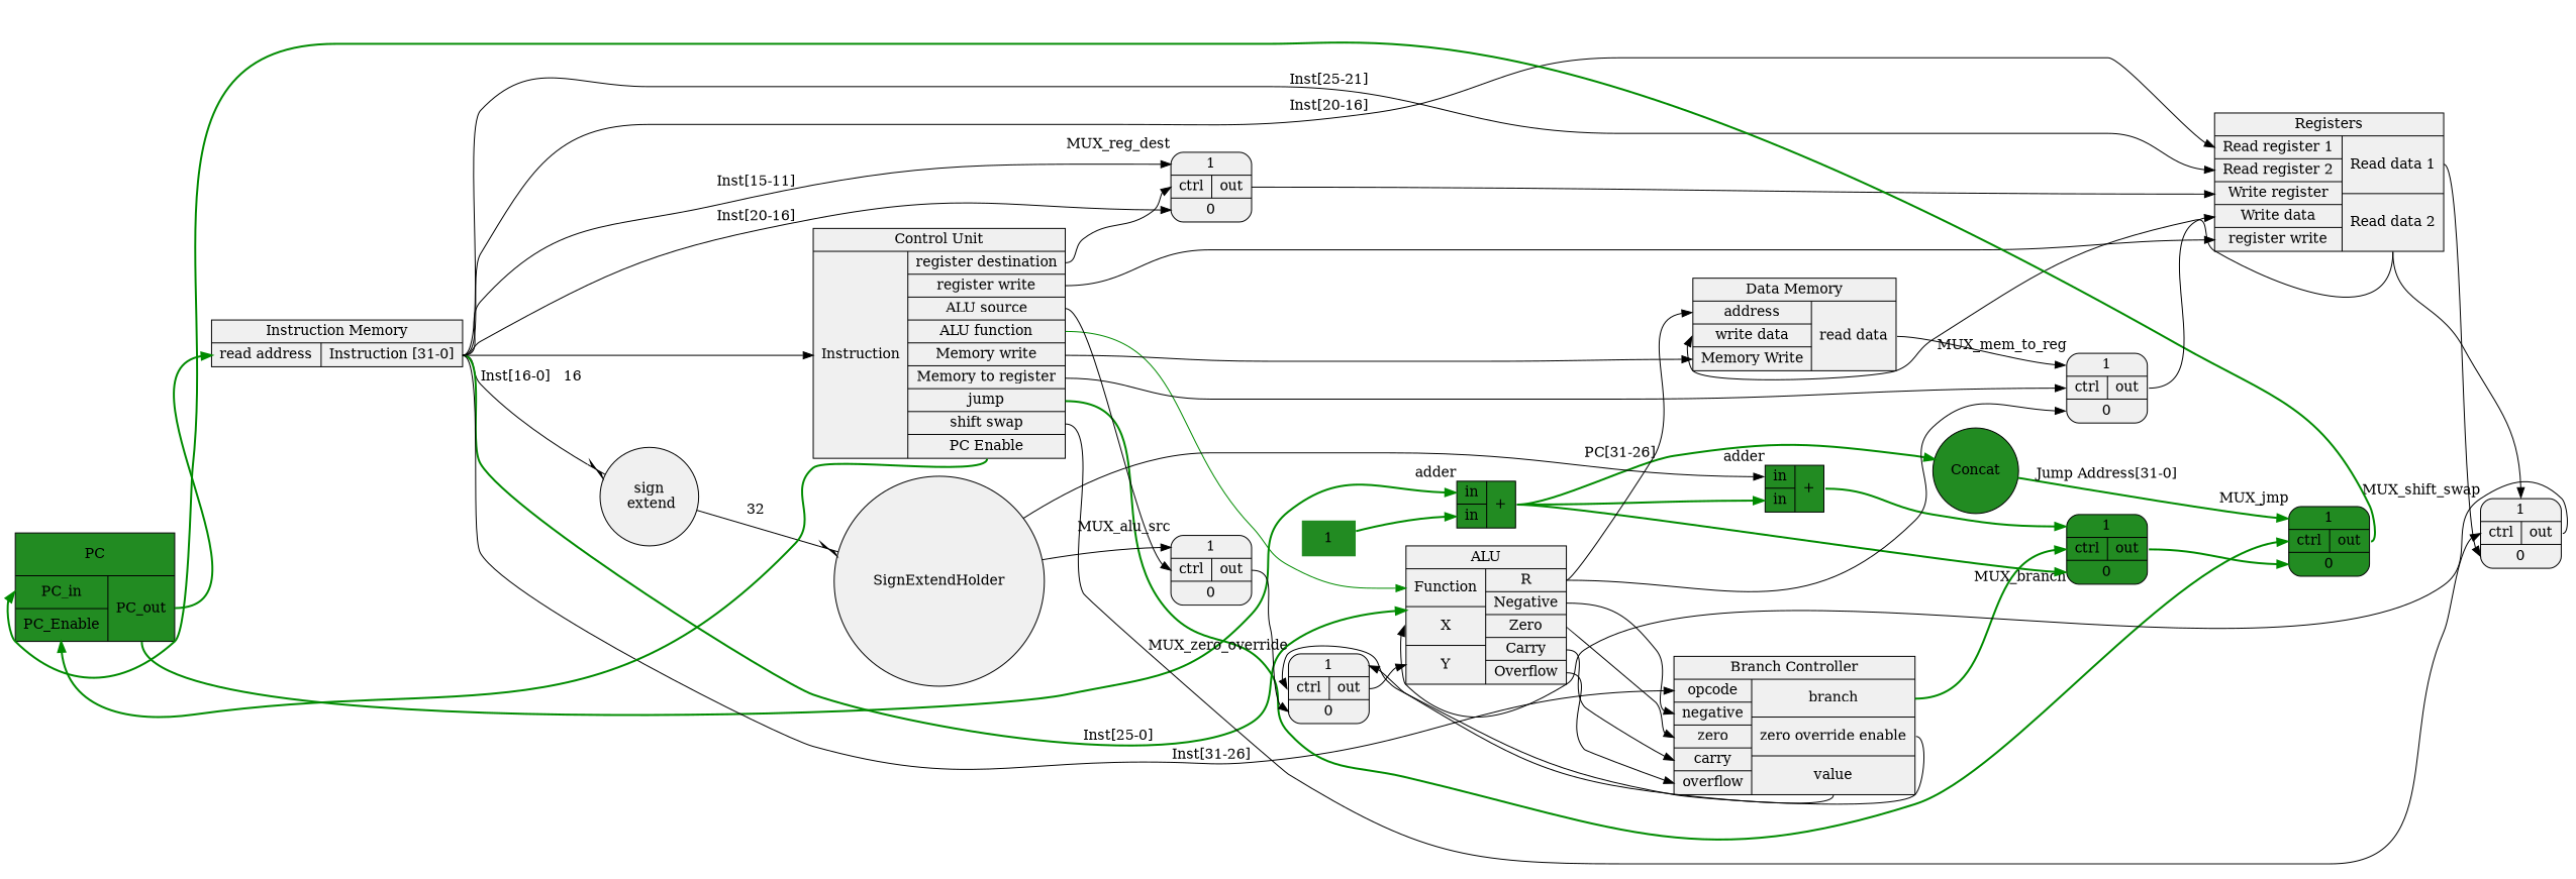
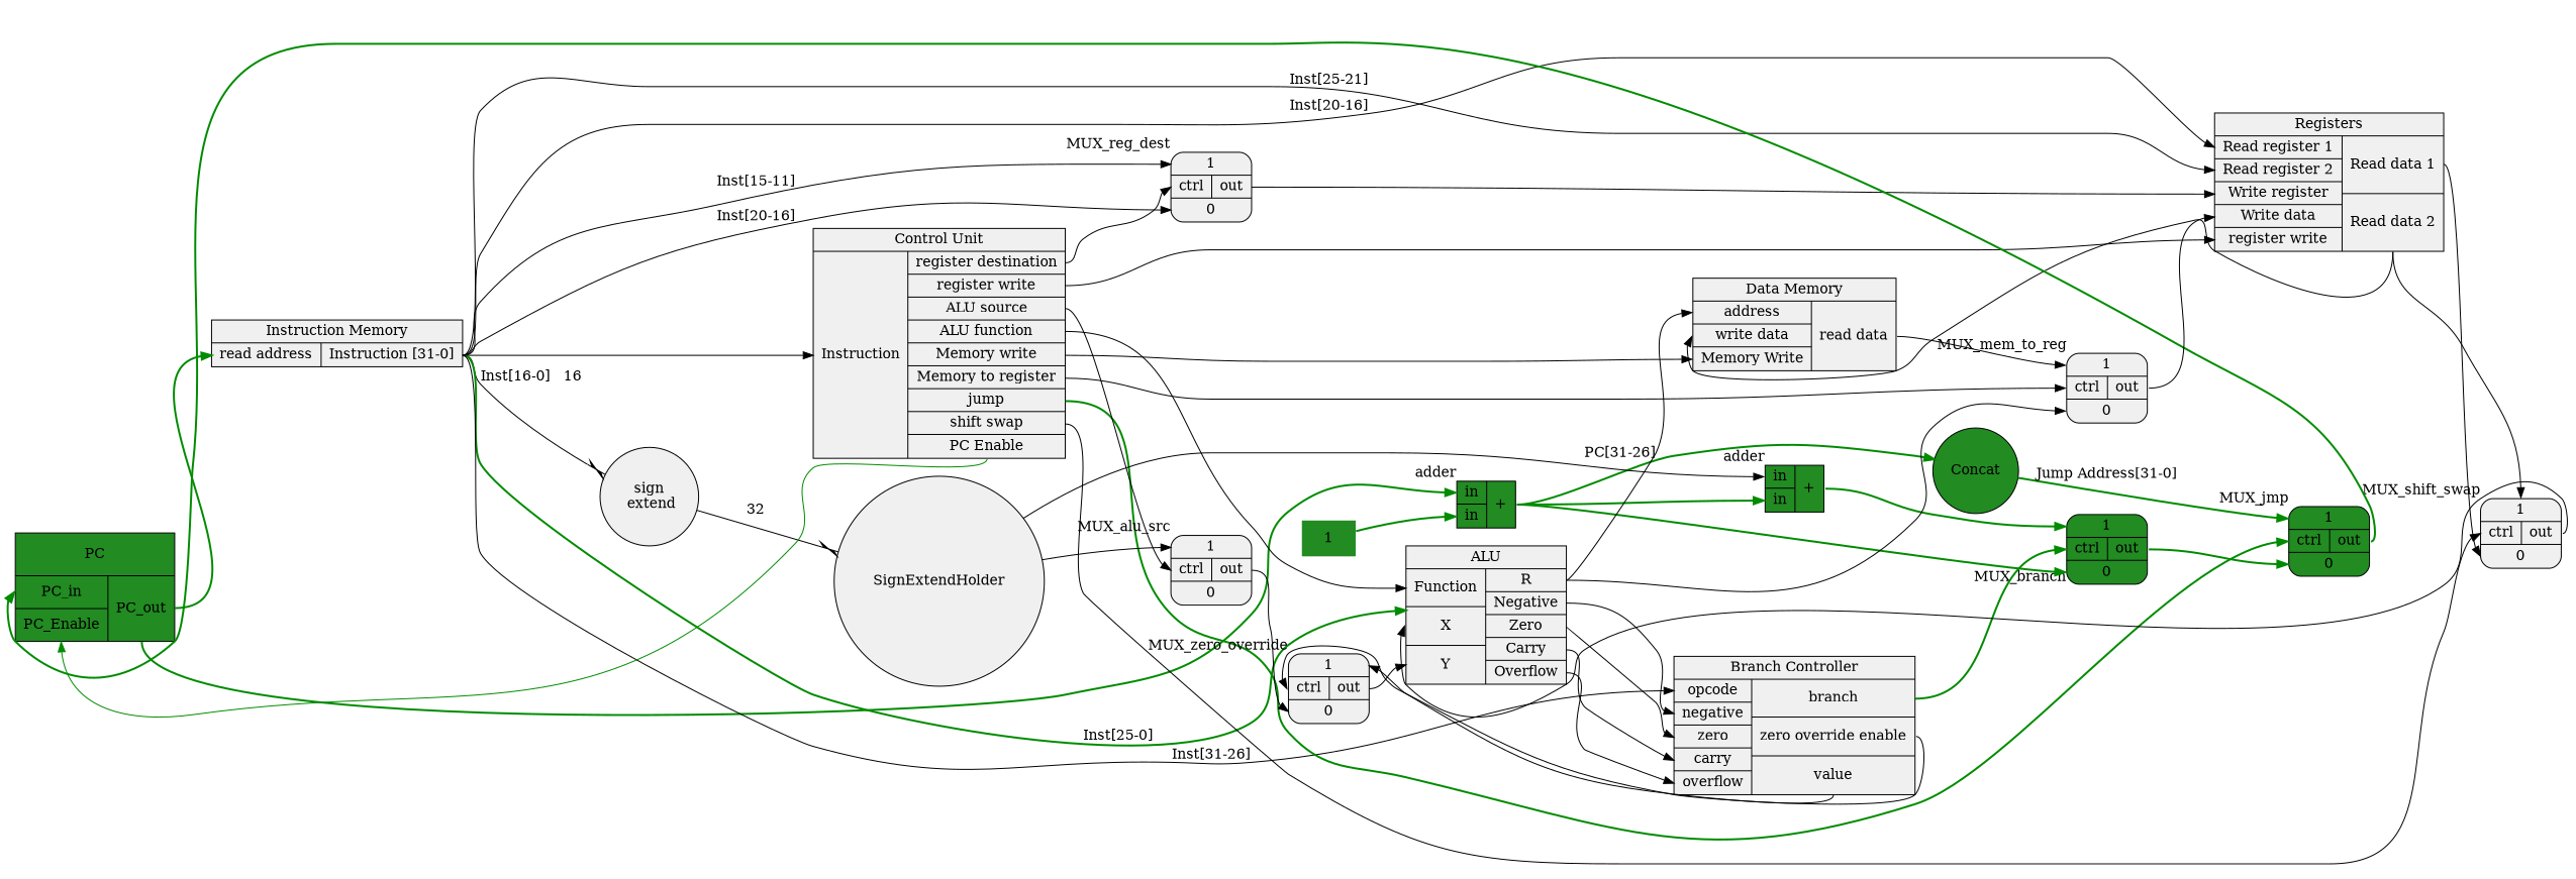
  digraph {
    rankdir=LR
    splines=true
    node [fillcolor=grey94 shape=record style=filled]
    edge [headport=1 tailport=out]
    n1 [fillcolor=forestgreen height=1.5 label="<f0> PC | {{<in> PC_in | <enable> PC_Enable }| <out> PC_out }"]
    n2 [fillcolor=forestgreen label="{{<in1> in | <in2> in} | <out> +}}" xlabel=adder]
    n3 [label=" <f0>Instruction Memory | {<read address> read address | <inst> Instruction [31-0]}"]
    n4 [fillcolor=forestgreen label="{{<in2> in | <in1> in} | <out> +}}" xlabel=adder]
    Concat [fillcolor=forestgreen shape=circle]
    n6 [fillcolor=forestgreen label="<1> 1 | { <control> ctrl | <out> out } | <0> 0" shape=Mrecord xlabel=MUX_branch]
    n7 [label="sign\n extend" shape=circle]
    n8 [label="<f0> Control Unit | {{ <inst> Instruction} | {  <regdest> register destination | <regwrite> register write | <alusource> ALU source | <alufunc> ALU function | <memw> Memory write |<memtoreg> Memory to register |  <jump> jump | <shiftswap> shift swap | <pcenable> PC Enable }}"]
    n9 [label="<f0> ALU | {{<func> Function | <x> X | <y> Y} | {<r> R | <negative> Negative | <zero> Zero | <carry> Carry | <overflow> Overflow }}"]
    n10 [label="<f0> Registers | {{<readreg1> Read register 1 | <readreg2> Read register 2 | <wreg> Write register | <wdata> Write data | <regwrite> register write} | {<readdata1> Read data 1 | <readdata2> Read data 2}} "]
    n11 [label="<1> 1 | { <control> ctrl | <out> out } | <0> 0" shape=Mrecord xlabel=MUX_reg_dest]
    n12 [label="<f0> Branch Controller | {{<opcode> opcode | <negative> negative | <zero> zero | <carry> carry | <overflow> overflow } | { <branch> branch | <zerooverride> zero override enable | <value> value }}"]
    n13 [fillcolor=forestgreen label="<1> 1 | { <control> ctrl | <out> out } | <0> 0" shape=Mrecord xlabel=MUX_jmp]
    n14 [fillcolor=forestgreen label=1 shape=plaintext]
    SignExtendHolder [height=0.01 shape=circle width=0.01]
    n16 [label="<1> 1 | { <control> ctrl | <out> out } | <0> 0" shape=Mrecord xlabel=MUX_alu_src]
    n17 [label=" <f0> Data Memory | {{ <address> address | <wdata> write data | <memwrite> Memory Write } | {<rdata> read data} }}"]
    n18 [label="<1> 1 | { <control> ctrl | <out> out } | <0> 0" shape=Mrecord xlabel=MUX_mem_to_reg]
    n19 [label="<1> 1 | { <control> ctrl | <out> out } | <0> 0" shape=Mrecord xlabel=MUX_shift_swap]
    n20 [label="<1> 1 | { <control> ctrl | <out> out } | <0> 0" shape=Mrecord xlabel=MUX_zero_override]
    n1 -> n2 [color=green4 headport=in1 style=bold]
    n1 -> n3 [color=green4 headport="read address" style=bold]
    n2 -> n4 [color=green4 headport=in1 style=bold]
    n2 -> Concat [color=green4 label="PC[31-26]" style=bold]
    n2 -> n6 [color=green4 headport=0 style=bold]
    n3 -> n7 [arrowhead=rcrowlvee label="Inst[16-0]   16" tailport=inst]
    n3 -> n8 [headport=inst tailport=inst]
    n3 -> n9 [color=green4 label="Inst[25-0]" style=bold tailport=inst]
    n3 -> n10 [headport=readreg2 label="Inst[25-21]" tailport=inst]
    n3 -> n10 [headport=readreg1 label="Inst[20-16]" tailport=inst]
    n3 -> n11 [headport=0 label="Inst[20-16]" tailport=inst]
    n3 -> n11 [label="Inst[15-11]" tailport=inst]
    n3 -> n12 [headport=opcode label="Inst[31-26]" tailport=inst]
    n4 -> n6 [color=green4 style=bold]
    Concat -> n13 [color=green4 label="Jump Address[31-0]" style=bold]
    n6 -> n13 [color=green4 headport=0 style=bold]
    n7 -> SignExtendHolder [arrowhead=rcrowlvee label=32]
-   n8 -> n1 [color=green4 headport=enable style=bold tailport=pcenable]
-   n8 -> n9 [headport=func tailport=alufunc color=green4]
+   n8 -> n1 [color=green4 headport=enable style=solid tailport=pcenable]
+   n8 -> n9 [headport=func tailport=alufunc]
    n8 -> n10 [headport=regwrite tailport=regwrite]
    n8 -> n11 [headport=control tailport=regdest]
    n8 -> n13 [color=green4 headport=control style=bold tailport=jump]
    n8 -> n16 [headport=control tailport=alusource]
    n8 -> n17 [headport=memwrite tailport=memw]
    n8 -> n18 [headport=control tailport=memtoreg]
    n8 -> n19 [headport=control tailport=shiftswap]
    n9 -> n12 [headport=zero tailport=zero]
    n9 -> n12 [headport=negative tailport=negative]
    n9 -> n12 [headport=overflow tailport=overflow]
    n9 -> n12 [headport=carry tailport=carry]
    n9 -> n17 [headport=address tailport=r]
    n9 -> n18 [headport=0 tailport=r]
    n10 -> n17 [headport=wdata tailport=readdata2]
    n10 -> n19 [headport=0 tailport=readdata1]
    n10 -> n19 [tailport=readdata2]
    n11 -> n10 [headport=wreg]
    n12 -> n6 [color=green4 headport=control style=bold tailport=branch]
    n12 -> n20 [headport=control tailport=zerooverride]
    n12 -> n20 [tailport=value]
    n13 -> n1 [color=green4 headport=in style=bold]
    n14 -> n2 [color=green4 headport=in2 style=bold]
    SignExtendHolder -> n4 [headport=in2]
    SignExtendHolder -> n16
    n16 -> n20 [headport=0]
    n17 -> n18 [tailport=rdata]
    n18 -> n10 [headport=wdata]
    n19 -> n9 [headport=x]
    n20 -> n9 [headport=y]
  }
